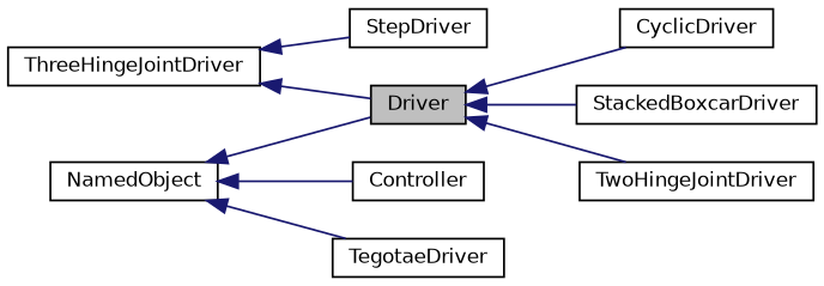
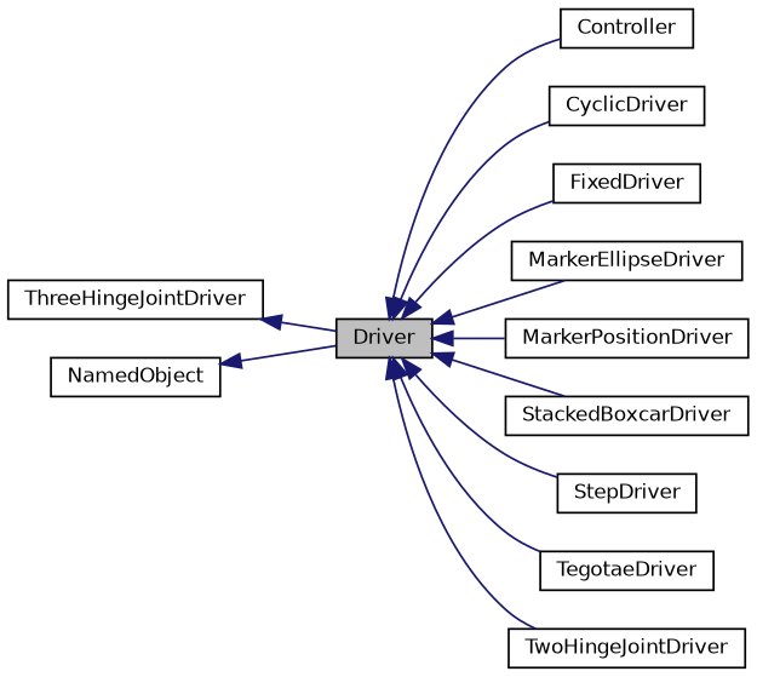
  digraph {
    rankdir=LR
    node [color=black fillcolor=white fontname=Helvetica fontsize=10 shape=record style=filled]
    edge [color=midnightblue dir=back fontname=Helvetica fontsize=10 labelfontname=Helvetica labelfontsize=10 style=solid]
    n1 [fillcolor=grey75 fontcolor=black height=0.2 label=Driver width=0.4]
    n2 [height=0.2 label=Controller width=0.4]
    n3 [height=0.2 label=CyclicDriver width=0.4]
+   n4 [height=0.2 label=FixedDriver width=0.4]
+   n5 [height=0.2 label=MarkerEllipseDriver width=0.4]
+   n6 [height=0.2 label=MarkerPositionDriver width=0.4]
    n7 [height=0.2 label=StackedBoxcarDriver width=0.4]
    n8 [height=0.2 label=StepDriver width=0.4]
    n9 [height=0.2 label=TegotaeDriver width=0.4]
    n10 [height=0.2 label=TwoHingeJointDriver width=0.4]
    n11 [height=0.2 label=ThreeHingeJointDriver width=0.4]
    n12 [height=0.2 label=NamedObject width=0.4]
-   n12 -> n2
+   n1 -> n2
    n1 -> n3
+   n1 -> n4
+   n1 -> n5
+   n1 -> n6
    n1 -> n7
-   n11 -> n8
-   n12 -> n9
+   n1 -> n8
+   n1 -> n9
    n1 -> n10
    n11 -> n1
    n12 -> n1
  }
